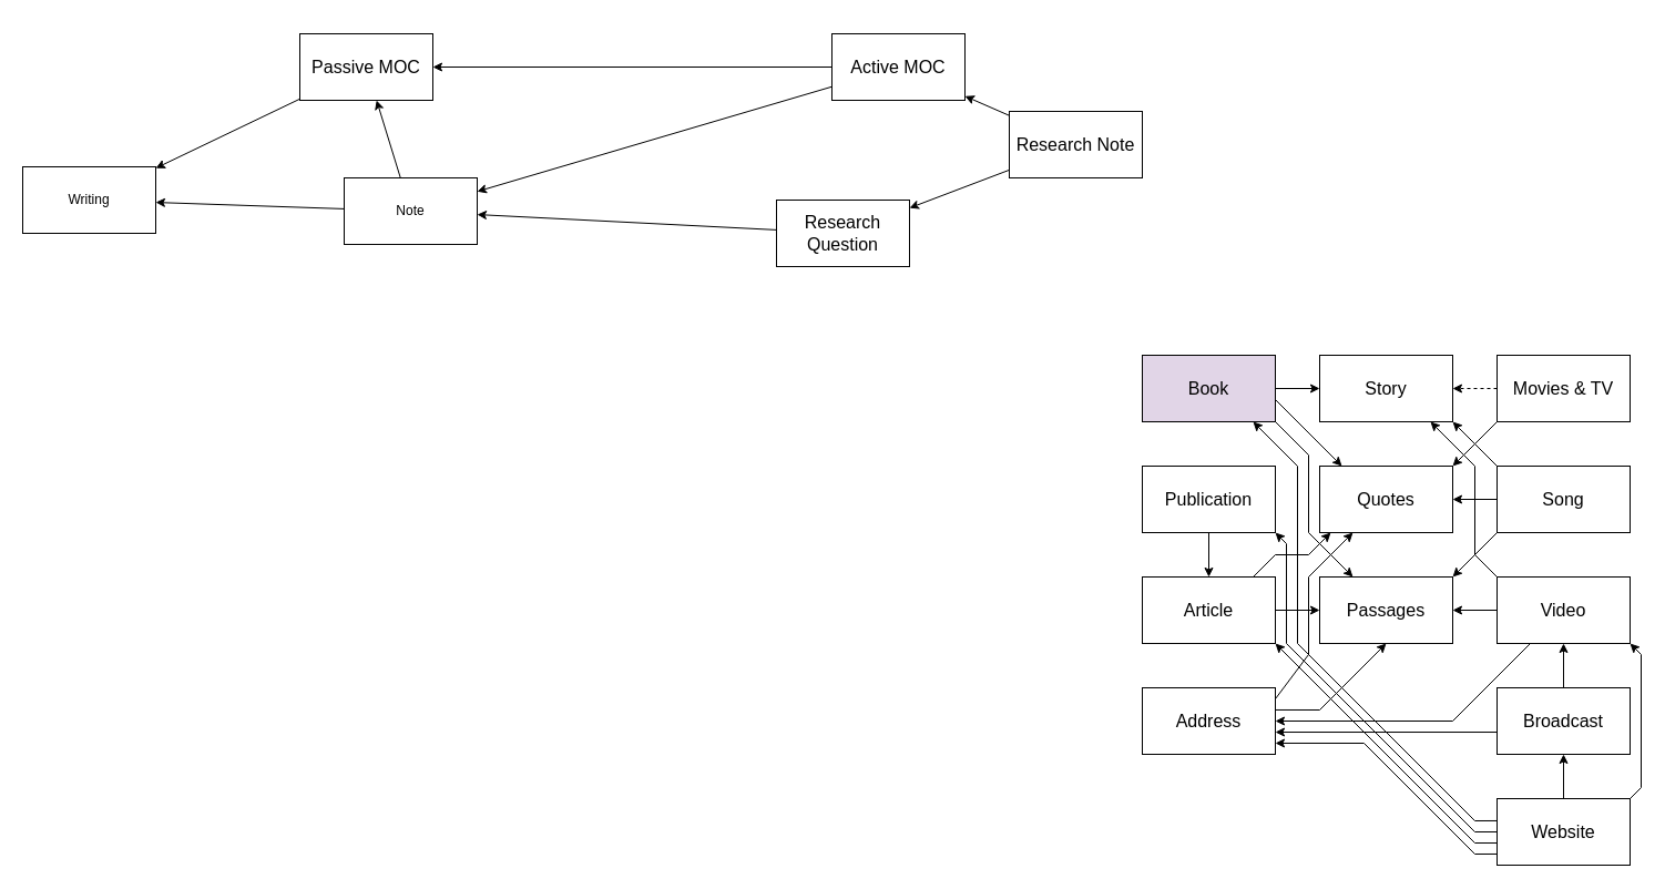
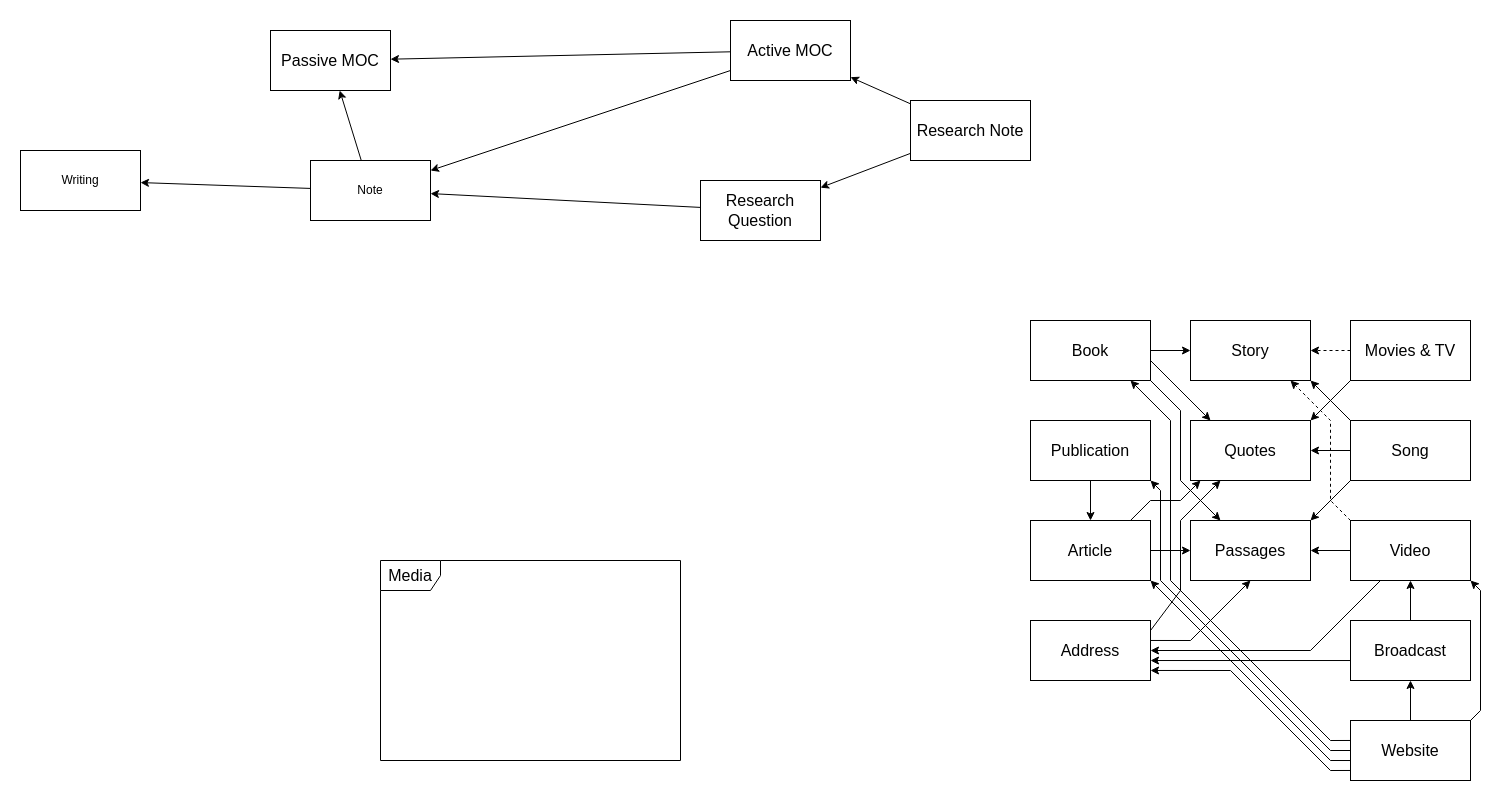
  <mxCell id="0" />
  <mxCell id="1" parent="0" />
  <mxCell id="2" style="rounded=0;orthogonalLoop=1;jettySize=auto;html=1;sketch=0;" edge="1" parent="1" source="4" target="5"><mxGeometry relative="1" as="geometry" /></mxCell>
  <mxCell id="3" style="edgeStyle=none;rounded=0;sketch=0;orthogonalLoop=1;jettySize=auto;html=1;fontSize=12;endArrow=classic;endFill=1;startSize=6;endSize=6;" edge="1" parent="1" source="4" target="7"><mxGeometry relative="1" as="geometry"><mxPoint x="260" y="113.478" as="targetPoint" /></mxGeometry></mxCell>
  <mxCell id="4" value="Note" style="rounded=0;whiteSpace=wrap;html=1;sketch=0;" vertex="1" parent="1"><mxGeometry x="310" y="160" width="120" height="60" as="geometry" /></mxCell>
  <mxCell id="5" value="Writing" style="rounded=0;whiteSpace=wrap;html=1;sketch=0;" vertex="1" parent="1"><mxGeometry x="20" y="150" width="120" height="60" as="geometry" /></mxCell>
- <mxCell id="6" style="edgeStyle=none;rounded=0;sketch=0;orthogonalLoop=1;jettySize=auto;html=1;fontSize=12;endArrow=classic;endFill=1;startSize=6;endSize=6;" edge="1" parent="1" source="7" target="5"><mxGeometry relative="1" as="geometry" /></mxCell>
  <mxCell id="7" value="Passive MOC" style="rounded=0;whiteSpace=wrap;html=1;fontSize=16;" vertex="1" parent="1"><mxGeometry x="270" y="30" width="120" height="60" as="geometry" /></mxCell>
  <mxCell id="8" style="edgeStyle=none;rounded=0;sketch=0;orthogonalLoop=1;jettySize=auto;html=1;fontSize=12;endArrow=classic;endFill=1;startSize=6;endSize=6;" edge="1" parent="1" source="10" target="4"><mxGeometry relative="1" as="geometry" /></mxCell>
  <mxCell id="9" style="edgeStyle=none;rounded=0;sketch=0;orthogonalLoop=1;jettySize=auto;html=1;fontSize=12;endArrow=classic;endFill=1;startSize=6;endSize=6;" edge="1" parent="1" source="10" target="7"><mxGeometry relative="1" as="geometry" /></mxCell>
- <mxCell id="10" value="Active MOC" style="rounded=0;whiteSpace=wrap;html=1;fontSize=16;" vertex="1" parent="1"><mxGeometry x="750" y="30" width="120" height="60" as="geometry" /></mxCell>
+ <mxCell id="10" value="Active MOC" style="rounded=0;whiteSpace=wrap;html=1;fontSize=16;" vertex="1" parent="1"><mxGeometry x="730" y="20" width="120" height="60" as="geometry" /></mxCell>
  <mxCell id="11" style="edgeStyle=none;rounded=0;sketch=0;orthogonalLoop=1;jettySize=auto;html=1;fontSize=12;endArrow=classic;endFill=1;startSize=6;endSize=6;" edge="1" parent="1" source="12" target="4"><mxGeometry relative="1" as="geometry" /></mxCell>
  <mxCell id="12" value="Research Question" style="rounded=0;whiteSpace=wrap;html=1;fontSize=16;" vertex="1" parent="1"><mxGeometry x="700" y="180" width="120" height="60" as="geometry" /></mxCell>
  <mxCell id="13" style="edgeStyle=none;rounded=0;sketch=0;orthogonalLoop=1;jettySize=auto;html=1;fontSize=12;endArrow=classic;endFill=1;startSize=6;endSize=6;" edge="1" parent="1" source="15" target="10"><mxGeometry relative="1" as="geometry" /></mxCell>
  <mxCell id="14" style="edgeStyle=none;rounded=0;sketch=0;orthogonalLoop=1;jettySize=auto;html=1;fontSize=12;endArrow=classic;endFill=1;startSize=6;endSize=6;" edge="1" parent="1" source="15" target="12"><mxGeometry relative="1" as="geometry" /></mxCell>
  <mxCell id="15" value="Research Note" style="rounded=0;whiteSpace=wrap;html=1;fontSize=16;" vertex="1" parent="1"><mxGeometry x="910" y="100" width="120" height="60" as="geometry" /></mxCell>
+ <mxCell id="16" value="Media" style="shape=umlFrame;whiteSpace=wrap;html=1;fontSize=16;" vertex="1" parent="1"><mxGeometry x="380" y="560" width="300" height="200" as="geometry" /></mxCell>
  <mxCell id="17" style="edgeStyle=none;rounded=0;sketch=0;orthogonalLoop=1;jettySize=auto;html=1;fontSize=12;endArrow=classic;endFill=1;startSize=6;endSize=6;" edge="1" parent="1" source="19" target="29"><mxGeometry relative="1" as="geometry" /></mxCell>
  <mxCell id="18" style="edgeStyle=none;rounded=0;sketch=0;orthogonalLoop=1;jettySize=auto;html=1;fontSize=12;endArrow=classic;endFill=1;startSize=6;endSize=6;exitX=0.833;exitY=0;exitDx=0;exitDy=0;exitPerimeter=0;" edge="1" parent="1" source="19"><mxGeometry relative="1" as="geometry"><mxPoint x="1200" y="480" as="targetPoint" /><Array as="points"><mxPoint x="1150" y="500" /><mxPoint x="1160" y="500" /><mxPoint x="1180" y="500" /></Array></mxGeometry></mxCell>
  <mxCell id="19" value="Article" style="rounded=0;whiteSpace=wrap;html=1;fontSize=16;" vertex="1" parent="1"><mxGeometry x="1030" y="520" width="120" height="60" as="geometry" /></mxCell>
  <mxCell id="20" style="edgeStyle=none;rounded=0;sketch=0;orthogonalLoop=1;jettySize=auto;html=1;fontSize=12;endArrow=classic;endFill=1;startSize=6;endSize=6;" edge="1" parent="1" source="21" target="19"><mxGeometry relative="1" as="geometry" /></mxCell>
  <mxCell id="21" value="Publication" style="rounded=0;whiteSpace=wrap;html=1;fontSize=16;" vertex="1" parent="1"><mxGeometry x="1030" y="420" width="120" height="60" as="geometry" /></mxCell>
  <mxCell id="22" style="edgeStyle=none;rounded=0;sketch=0;orthogonalLoop=1;jettySize=auto;html=1;fontSize=12;endArrow=classic;endFill=1;startSize=6;endSize=6;" edge="1" parent="1" source="25" target="31"><mxGeometry relative="1" as="geometry" /></mxCell>
  <mxCell id="23" style="edgeStyle=none;rounded=0;sketch=0;orthogonalLoop=1;jettySize=auto;html=1;fontSize=12;endArrow=classic;endFill=1;startSize=6;endSize=6;exitX=1;exitY=1;exitDx=0;exitDy=0;" edge="1" parent="1" source="25" target="29"><mxGeometry relative="1" as="geometry"><Array as="points"><mxPoint x="1180" y="410" /><mxPoint x="1180" y="480" /></Array></mxGeometry></mxCell>
  <mxCell id="24" style="edgeStyle=none;rounded=0;sketch=0;orthogonalLoop=1;jettySize=auto;html=1;fontSize=12;endArrow=classic;endFill=1;startSize=6;endSize=6;exitX=1;exitY=0.667;exitDx=0;exitDy=0;exitPerimeter=0;entryX=0.167;entryY=0;entryDx=0;entryDy=0;entryPerimeter=0;" edge="1" parent="1" source="25" target="30"><mxGeometry relative="1" as="geometry"><mxPoint x="1210" y="420" as="targetPoint" /></mxGeometry></mxCell>
- <mxCell id="25" value="Book" style="rounded=0;whiteSpace=wrap;html=1;fontSize=16;fillColor=#e1d5e7;" vertex="1" parent="1"><mxGeometry x="1030" y="320" width="120" height="60" as="geometry" /></mxCell>
+ <mxCell id="25" value="Book" style="rounded=0;whiteSpace=wrap;html=1;fontSize=16;" vertex="1" parent="1"><mxGeometry x="1030" y="320" width="120" height="60" as="geometry" /></mxCell>
  <mxCell id="26" style="edgeStyle=none;rounded=0;sketch=0;orthogonalLoop=1;jettySize=auto;html=1;fontSize=12;endArrow=classic;endFill=1;startSize=6;endSize=6;entryX=0.5;entryY=1;entryDx=0;entryDy=0;exitX=1;exitY=0.333;exitDx=0;exitDy=0;exitPerimeter=0;" edge="1" parent="1" source="28" target="29"><mxGeometry relative="1" as="geometry"><Array as="points"><mxPoint x="1190" y="640" /></Array></mxGeometry></mxCell>
  <mxCell id="27" style="edgeStyle=none;rounded=0;sketch=0;orthogonalLoop=1;jettySize=auto;html=1;fontSize=12;endArrow=classic;endFill=1;startSize=6;endSize=6;exitX=1;exitY=0.167;exitDx=0;exitDy=0;exitPerimeter=0;entryX=0.25;entryY=1;entryDx=0;entryDy=0;" edge="1" parent="1" source="28" target="30"><mxGeometry relative="1" as="geometry"><mxPoint x="1210" y="480" as="targetPoint" /><Array as="points"><mxPoint x="1180" y="590" /><mxPoint x="1180" y="520" /></Array></mxGeometry></mxCell>
  <mxCell id="28" value="Address" style="rounded=0;whiteSpace=wrap;html=1;fontSize=16;" vertex="1" parent="1"><mxGeometry x="1030" y="620" width="120" height="60" as="geometry" /></mxCell>
  <mxCell id="29" value="Passages" style="rounded=0;whiteSpace=wrap;html=1;fontSize=16;" vertex="1" parent="1"><mxGeometry x="1190" y="520" width="120" height="60" as="geometry" /></mxCell>
  <mxCell id="30" value="Quotes" style="rounded=0;whiteSpace=wrap;html=1;fontSize=16;" vertex="1" parent="1"><mxGeometry x="1190" y="420" width="120" height="60" as="geometry" /></mxCell>
  <mxCell id="31" value="Story" style="rounded=0;whiteSpace=wrap;html=1;fontSize=16;" vertex="1" parent="1"><mxGeometry x="1190" y="320" width="120" height="60" as="geometry" /></mxCell>
  <mxCell id="32" style="edgeStyle=none;rounded=0;sketch=0;orthogonalLoop=1;jettySize=auto;html=1;fontSize=12;endArrow=classic;endFill=1;startSize=6;endSize=6;entryX=1;entryY=1;entryDx=0;entryDy=0;exitX=0;exitY=0;exitDx=0;exitDy=0;" edge="1" parent="1" source="35" target="31"><mxGeometry relative="1" as="geometry" /></mxCell>
  <mxCell id="33" style="edgeStyle=none;rounded=0;sketch=0;orthogonalLoop=1;jettySize=auto;html=1;fontSize=12;endArrow=classic;endFill=1;startSize=6;endSize=6;" edge="1" parent="1" source="35" target="30"><mxGeometry relative="1" as="geometry" /></mxCell>
  <mxCell id="34" style="edgeStyle=none;rounded=0;sketch=0;orthogonalLoop=1;jettySize=auto;html=1;fontSize=12;endArrow=classic;endFill=1;startSize=6;endSize=6;entryX=1;entryY=0;entryDx=0;entryDy=0;exitX=0;exitY=1;exitDx=0;exitDy=0;" edge="1" parent="1" source="35" target="29"><mxGeometry relative="1" as="geometry" /></mxCell>
  <mxCell id="35" value="Song" style="rounded=0;whiteSpace=wrap;html=1;fontSize=16;" vertex="1" parent="1"><mxGeometry x="1350" y="420" width="120" height="60" as="geometry" /></mxCell>
  <mxCell id="36" style="edgeStyle=none;rounded=0;sketch=0;orthogonalLoop=1;jettySize=auto;html=1;fontSize=12;endArrow=classic;endFill=1;startSize=6;endSize=6;entryX=1;entryY=0;entryDx=0;entryDy=0;exitX=0;exitY=1;exitDx=0;exitDy=0;" edge="1" parent="1" source="38" target="30"><mxGeometry relative="1" as="geometry" /></mxCell>
  <mxCell id="37" style="edgeStyle=none;rounded=0;sketch=0;orthogonalLoop=1;jettySize=auto;html=1;fontSize=12;endArrow=classic;endFill=1;startSize=6;endSize=6;dashed=1;" edge="1" parent="1" source="38" target="31"><mxGeometry relative="1" as="geometry" /></mxCell>
  <mxCell id="38" value="Movies &amp;amp; TV" style="rounded=0;whiteSpace=wrap;html=1;fontSize=16;" vertex="1" parent="1"><mxGeometry x="1350" y="320" width="120" height="60" as="geometry" /></mxCell>
- <mxCell id="39" style="edgeStyle=none;rounded=0;sketch=0;orthogonalLoop=1;jettySize=auto;html=1;fontSize=12;endArrow=classic;endFill=1;startSize=6;endSize=6;exitX=0;exitY=0;exitDx=0;exitDy=0;entryX=0.833;entryY=1;entryDx=0;entryDy=0;entryPerimeter=0;" edge="1" parent="1" source="42" target="31"><mxGeometry relative="1" as="geometry"><Array as="points"><mxPoint x="1330" y="500" /><mxPoint x="1330" y="420" /></Array></mxGeometry></mxCell>
+ <mxCell id="39" style="edgeStyle=none;rounded=0;sketch=0;orthogonalLoop=1;jettySize=auto;html=1;fontSize=12;endArrow=classic;endFill=1;startSize=6;endSize=6;exitX=0;exitY=0;exitDx=0;exitDy=0;entryX=0.833;entryY=1;entryDx=0;entryDy=0;entryPerimeter=0;dashed=1;" edge="1" parent="1" source="42" target="31"><mxGeometry relative="1" as="geometry"><Array as="points"><mxPoint x="1330" y="500" /><mxPoint x="1330" y="420" /></Array></mxGeometry></mxCell>
  <mxCell id="40" style="edgeStyle=none;rounded=0;sketch=0;orthogonalLoop=1;jettySize=auto;html=1;fontSize=12;endArrow=classic;endFill=1;startSize=6;endSize=6;entryX=1;entryY=0.5;entryDx=0;entryDy=0;" edge="1" parent="1" source="42" target="28"><mxGeometry relative="1" as="geometry"><Array as="points"><mxPoint x="1310" y="650" /></Array></mxGeometry></mxCell>
  <mxCell id="41" style="edgeStyle=none;rounded=0;sketch=0;orthogonalLoop=1;jettySize=auto;html=1;fontSize=12;endArrow=classic;endFill=1;startSize=6;endSize=6;" edge="1" parent="1" source="42" target="29"><mxGeometry relative="1" as="geometry" /></mxCell>
  <mxCell id="42" value="Video" style="rounded=0;whiteSpace=wrap;html=1;fontSize=16;" vertex="1" parent="1"><mxGeometry x="1350" y="520" width="120" height="60" as="geometry" /></mxCell>
  <mxCell id="43" style="edgeStyle=none;rounded=0;sketch=0;orthogonalLoop=1;jettySize=auto;html=1;fontSize=12;endArrow=classic;endFill=1;startSize=6;endSize=6;entryX=1;entryY=0.667;entryDx=0;entryDy=0;entryPerimeter=0;exitX=0;exitY=0.667;exitDx=0;exitDy=0;exitPerimeter=0;" edge="1" parent="1" source="45" target="28"><mxGeometry relative="1" as="geometry"><Array as="points" /></mxGeometry></mxCell>
  <mxCell id="44" style="edgeStyle=none;rounded=0;sketch=0;orthogonalLoop=1;jettySize=auto;html=1;fontSize=12;endArrow=classic;endFill=1;startSize=6;endSize=6;" edge="1" parent="1" source="45" target="42"><mxGeometry relative="1" as="geometry" /></mxCell>
  <mxCell id="45" value="Broadcast" style="rounded=0;whiteSpace=wrap;html=1;fontSize=16;" vertex="1" parent="1"><mxGeometry x="1350" y="620" width="120" height="60" as="geometry" /></mxCell>
  <mxCell id="46" style="edgeStyle=none;rounded=0;sketch=0;orthogonalLoop=1;jettySize=auto;html=1;fontSize=12;endArrow=classic;endFill=1;startSize=6;endSize=6;exitX=1;exitY=0;exitDx=0;exitDy=0;entryX=1;entryY=1;entryDx=0;entryDy=0;" edge="1" parent="1" source="52" target="42"><mxGeometry relative="1" as="geometry"><Array as="points"><mxPoint x="1480" y="710" /><mxPoint x="1480" y="590" /></Array></mxGeometry></mxCell>
  <mxCell id="47" style="edgeStyle=none;rounded=0;sketch=0;orthogonalLoop=1;jettySize=auto;html=1;fontSize=12;endArrow=classic;endFill=1;startSize=6;endSize=6;exitX=0;exitY=0.833;exitDx=0;exitDy=0;exitPerimeter=0;entryX=1;entryY=0.833;entryDx=0;entryDy=0;entryPerimeter=0;" edge="1" parent="1" source="52" target="28"><mxGeometry relative="1" as="geometry"><mxPoint x="1270" y="750" as="sourcePoint" /><Array as="points"><mxPoint x="1330" y="770" /><mxPoint x="1230" y="670" /></Array></mxGeometry></mxCell>
  <mxCell id="48" style="edgeStyle=none;rounded=0;sketch=0;orthogonalLoop=1;jettySize=auto;html=1;fontSize=12;endArrow=classic;endFill=1;startSize=6;endSize=6;" edge="1" parent="1" source="52" target="45"><mxGeometry relative="1" as="geometry" /></mxCell>
  <mxCell id="49" style="edgeStyle=none;rounded=0;sketch=0;orthogonalLoop=1;jettySize=auto;html=1;fontSize=12;endArrow=classic;endFill=1;startSize=6;endSize=6;exitX=0;exitY=0.5;exitDx=0;exitDy=0;" edge="1" parent="1" source="52"><mxGeometry relative="1" as="geometry"><mxPoint x="1150" y="480" as="targetPoint" /><Array as="points"><mxPoint x="1330" y="750" /><mxPoint x="1160" y="580" /><mxPoint x="1160" y="490" /></Array></mxGeometry></mxCell>
  <mxCell id="50" style="edgeStyle=none;rounded=0;sketch=0;orthogonalLoop=1;jettySize=auto;html=1;fontSize=12;endArrow=classic;endFill=1;startSize=6;endSize=6;entryX=1;entryY=1;entryDx=0;entryDy=0;exitX=0;exitY=0.667;exitDx=0;exitDy=0;exitPerimeter=0;" edge="1" parent="1" source="52" target="19"><mxGeometry relative="1" as="geometry"><Array as="points"><mxPoint x="1330" y="760" /></Array></mxGeometry></mxCell>
  <mxCell id="51" style="edgeStyle=none;rounded=0;sketch=0;orthogonalLoop=1;jettySize=auto;html=1;fontSize=12;endArrow=classic;endFill=1;startSize=6;endSize=6;entryX=0.833;entryY=1;entryDx=0;entryDy=0;entryPerimeter=0;exitX=0;exitY=0.333;exitDx=0;exitDy=0;exitPerimeter=0;" edge="1" parent="1" source="52" target="25"><mxGeometry relative="1" as="geometry"><mxPoint x="1340" y="740" as="sourcePoint" /><Array as="points"><mxPoint x="1330" y="740" /><mxPoint x="1170" y="580" /><mxPoint x="1170" y="420" /></Array></mxGeometry></mxCell>
  <mxCell id="52" value="Website" style="rounded=0;whiteSpace=wrap;html=1;fontSize=16;" vertex="1" parent="1"><mxGeometry x="1350" y="720" width="120" height="60" as="geometry" /></mxCell>
